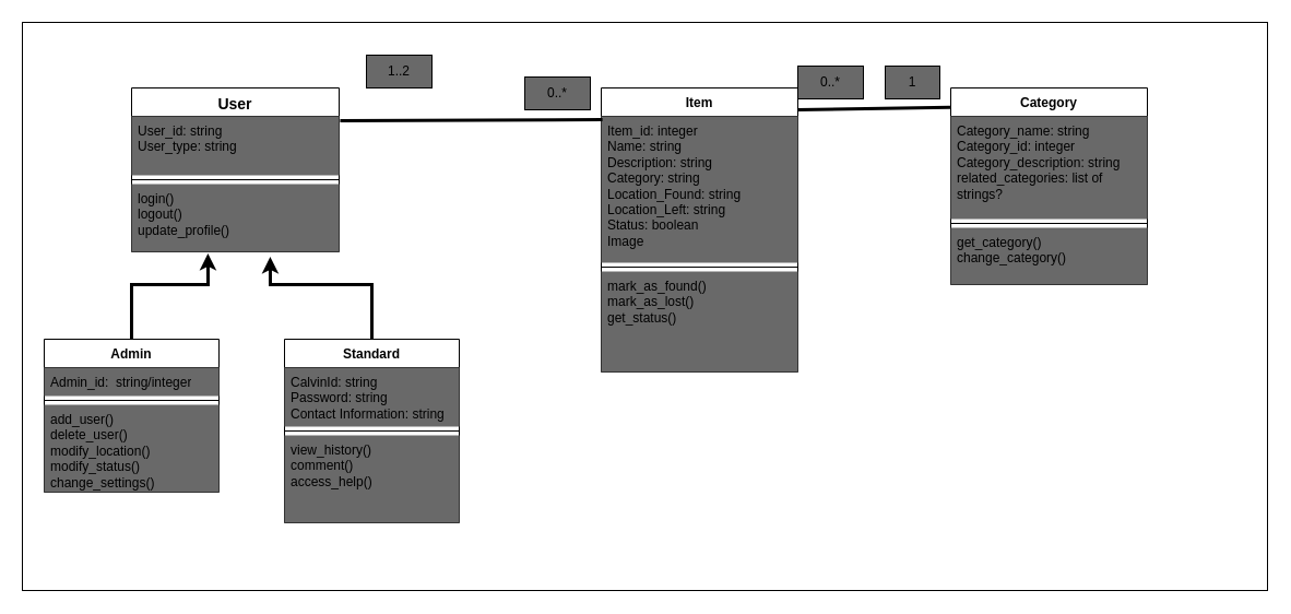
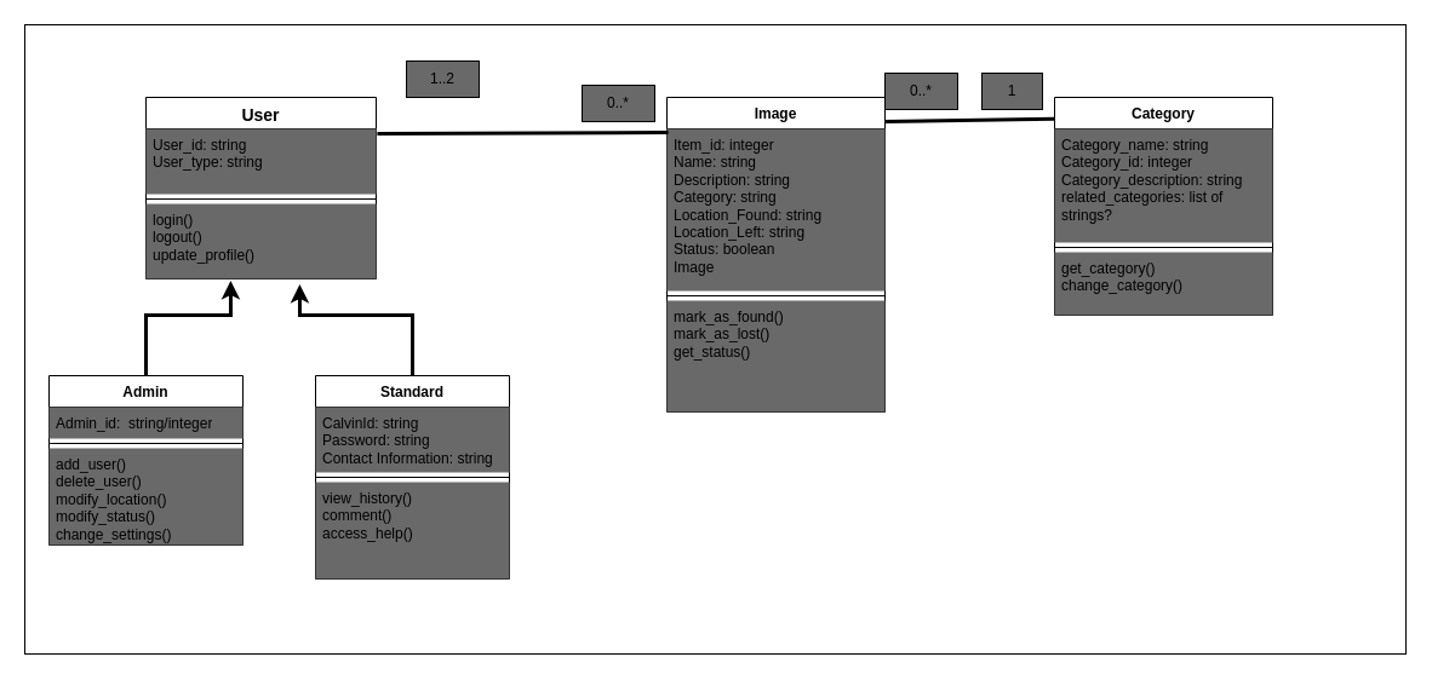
  <mxCell id="0" />
  <mxCell id="1" parent="0" />
  <mxCell id="2" value="" style="rounded=0;whiteSpace=wrap;html=1;" vertex="1" parent="1"><mxGeometry x="20" y="20" width="1140" height="520" as="geometry" /></mxCell>
  <mxCell id="3" value="&lt;font style=&quot;font-size: 14px;&quot;&gt;User&lt;/font&gt;" style="swimlane;fontStyle=1;align=center;verticalAlign=top;childLayout=stackLayout;horizontal=1;startSize=26;horizontalStack=0;resizeParent=1;resizeParentMax=0;resizeLast=0;collapsible=1;marginBottom=0;whiteSpace=wrap;html=1;" parent="1" vertex="1"><mxGeometry x="120" y="80" width="190" height="150" as="geometry" /></mxCell>
  <mxCell id="4" value="User_id: string&lt;br&gt;User_type: string&lt;br&gt;" style="text;strokeColor=none;fillColor=#696969;align=left;verticalAlign=top;spacingLeft=4;spacingRight=4;overflow=hidden;rotatable=0;points=[[0,0.5],[1,0.5]];portConstraint=eastwest;whiteSpace=wrap;html=1;" parent="3" vertex="1"><mxGeometry y="26" width="190" height="54" as="geometry" /></mxCell>
  <mxCell id="5" value="" style="line;strokeWidth=1;fillColor=none;align=left;verticalAlign=middle;spacingTop=-1;spacingLeft=3;spacingRight=3;rotatable=0;labelPosition=right;points=[];portConstraint=eastwest;strokeColor=inherit;" parent="3" vertex="1"><mxGeometry y="80" width="190" height="8" as="geometry" /></mxCell>
  <mxCell id="6" value="login()&lt;br&gt;logout()&lt;br&gt;update_profile()" style="text;strokeColor=none;fillColor=#696969;align=left;verticalAlign=top;spacingLeft=4;spacingRight=4;overflow=hidden;rotatable=0;points=[[0,0.5],[1,0.5]];portConstraint=eastwest;whiteSpace=wrap;html=1;" parent="3" vertex="1"><mxGeometry y="88" width="190" height="62" as="geometry" /></mxCell>
- <mxCell id="7" value="Item" style="swimlane;fontStyle=1;align=center;verticalAlign=top;childLayout=stackLayout;horizontal=1;startSize=26;horizontalStack=0;resizeParent=1;resizeParentMax=0;resizeLast=0;collapsible=1;marginBottom=0;whiteSpace=wrap;html=1;" parent="1" vertex="1"><mxGeometry x="550" y="80" width="180" height="260" as="geometry" /></mxCell>
+ <mxCell id="7" value="Image" style="swimlane;fontStyle=1;align=center;verticalAlign=top;childLayout=stackLayout;horizontal=1;startSize=26;horizontalStack=0;resizeParent=1;resizeParentMax=0;resizeLast=0;collapsible=1;marginBottom=0;whiteSpace=wrap;html=1;" parent="1" vertex="1"><mxGeometry x="550" y="80" width="180" height="260" as="geometry" /></mxCell>
  <mxCell id="8" value="Item_id: integer&lt;br&gt;Name: string&lt;br&gt;Description: string&lt;br&gt;Category: string&lt;br&gt;Location_Found: string&lt;br&gt;Location_Left: string&lt;br&gt;Status: boolean&lt;br&gt;Image" style="text;strokeColor=none;fillColor=#696969;align=left;verticalAlign=top;spacingLeft=4;spacingRight=4;overflow=hidden;rotatable=0;points=[[0,0.5],[1,0.5]];portConstraint=eastwest;whiteSpace=wrap;html=1;" parent="7" vertex="1"><mxGeometry y="26" width="180" height="134" as="geometry" /></mxCell>
  <mxCell id="9" value="" style="line;strokeWidth=1;fillColor=none;align=left;verticalAlign=middle;spacingTop=-1;spacingLeft=3;spacingRight=3;rotatable=0;labelPosition=right;points=[];portConstraint=eastwest;strokeColor=inherit;" parent="7" vertex="1"><mxGeometry y="160" width="180" height="8" as="geometry" /></mxCell>
  <mxCell id="10" value="mark_as_found()&lt;br&gt;mark_as_lost()&lt;br&gt;get_status()" style="text;strokeColor=none;fillColor=#696969;align=left;verticalAlign=top;spacingLeft=4;spacingRight=4;overflow=hidden;rotatable=0;points=[[0,0.5],[1,0.5]];portConstraint=eastwest;whiteSpace=wrap;html=1;" parent="7" vertex="1"><mxGeometry y="168" width="180" height="92" as="geometry" /></mxCell>
  <mxCell id="11" value="Admin" style="swimlane;fontStyle=1;align=center;verticalAlign=top;childLayout=stackLayout;horizontal=1;startSize=26;horizontalStack=0;resizeParent=1;resizeParentMax=0;resizeLast=0;collapsible=1;marginBottom=0;whiteSpace=wrap;html=1;" parent="1" vertex="1"><mxGeometry x="40" y="310" width="160" height="140" as="geometry" /></mxCell>
  <mxCell id="12" value="Admin_id:&amp;nbsp; string/integer" style="text;strokeColor=none;fillColor=#696969;align=left;verticalAlign=top;spacingLeft=4;spacingRight=4;overflow=hidden;rotatable=0;points=[[0,0.5],[1,0.5]];portConstraint=eastwest;whiteSpace=wrap;html=1;" parent="11" vertex="1"><mxGeometry y="26" width="160" height="26" as="geometry" /></mxCell>
  <mxCell id="13" value="" style="line;strokeWidth=1;fillColor=none;align=left;verticalAlign=middle;spacingTop=-1;spacingLeft=3;spacingRight=3;rotatable=0;labelPosition=right;points=[];portConstraint=eastwest;strokeColor=inherit;" parent="11" vertex="1"><mxGeometry y="52" width="160" height="8" as="geometry" /></mxCell>
  <mxCell id="14" value="add_user()&lt;br&gt;delete_user()&lt;br&gt;modify_location()&lt;br&gt;modify_status()&lt;br&gt;change_settings()&lt;br&gt;" style="text;strokeColor=none;fillColor=#696969;align=left;verticalAlign=top;spacingLeft=4;spacingRight=4;overflow=hidden;rotatable=0;points=[[0,0.5],[1,0.5]];portConstraint=eastwest;whiteSpace=wrap;html=1;" parent="11" vertex="1"><mxGeometry y="60" width="160" height="80" as="geometry" /></mxCell>
  <mxCell id="15" value="Standard" style="swimlane;fontStyle=1;align=center;verticalAlign=top;childLayout=stackLayout;horizontal=1;startSize=26;horizontalStack=0;resizeParent=1;resizeParentMax=0;resizeLast=0;collapsible=1;marginBottom=0;whiteSpace=wrap;html=1;" parent="1" vertex="1"><mxGeometry x="260" y="310" width="160" height="168" as="geometry" /></mxCell>
  <mxCell id="16" value="CalvinId: string&lt;br style=&quot;border-color: var(--border-color);&quot;&gt;Password: string&lt;br style=&quot;border-color: var(--border-color);&quot;&gt;Contact Information: string" style="text;strokeColor=none;fillColor=#696969;align=left;verticalAlign=top;spacingLeft=4;spacingRight=4;overflow=hidden;rotatable=0;points=[[0,0.5],[1,0.5]];portConstraint=eastwest;whiteSpace=wrap;html=1;" parent="15" vertex="1"><mxGeometry y="26" width="160" height="54" as="geometry" /></mxCell>
  <mxCell id="17" value="" style="line;strokeWidth=1;fillColor=none;align=left;verticalAlign=middle;spacingTop=-1;spacingLeft=3;spacingRight=3;rotatable=0;labelPosition=right;points=[];portConstraint=eastwest;strokeColor=inherit;" parent="15" vertex="1"><mxGeometry y="80" width="160" height="8" as="geometry" /></mxCell>
  <mxCell id="18" value="view_history()&lt;br&gt;comment()&lt;br&gt;access_help()" style="text;strokeColor=none;fillColor=#696969;align=left;verticalAlign=top;spacingLeft=4;spacingRight=4;overflow=hidden;rotatable=0;points=[[0,0.5],[1,0.5]];portConstraint=eastwest;whiteSpace=wrap;html=1;" parent="15" vertex="1"><mxGeometry y="88" width="160" height="80" as="geometry" /></mxCell>
  <mxCell id="19" value="" style="endArrow=classic;html=1;rounded=0;entryX=0.368;entryY=1.024;entryDx=0;entryDy=0;entryPerimeter=0;strokeWidth=3;" parent="1" target="6" edge="1"><mxGeometry width="50" height="50" relative="1" as="geometry"><mxPoint x="120" y="310" as="sourcePoint" /><mxPoint x="170" y="260" as="targetPoint" /><Array as="points"><mxPoint x="120" y="260" /><mxPoint x="190" y="260" /></Array></mxGeometry></mxCell>
  <mxCell id="20" value="" style="endArrow=classic;html=1;rounded=0;entryX=0.668;entryY=1.073;entryDx=0;entryDy=0;entryPerimeter=0;strokeWidth=3;shadow=0;" parent="1" target="6" edge="1"><mxGeometry width="50" height="50" relative="1" as="geometry"><mxPoint x="340" y="310" as="sourcePoint" /><mxPoint x="390" y="260" as="targetPoint" /><Array as="points"><mxPoint x="340" y="260" /><mxPoint x="247" y="260" /></Array></mxGeometry></mxCell>
  <mxCell id="21" value="Category" style="swimlane;fontStyle=1;align=center;verticalAlign=top;childLayout=stackLayout;horizontal=1;startSize=26;horizontalStack=0;resizeParent=1;resizeParentMax=0;resizeLast=0;collapsible=1;marginBottom=0;whiteSpace=wrap;html=1;" parent="1" vertex="1"><mxGeometry x="870" y="80" width="180" height="180" as="geometry" /></mxCell>
  <mxCell id="22" value="Category_name: string&lt;br&gt;Category_id: integer&lt;br&gt;Category_description: string&lt;br&gt;related_categories: list of strings?" style="text;strokeColor=none;fillColor=#696969;align=left;verticalAlign=top;spacingLeft=4;spacingRight=4;overflow=hidden;rotatable=0;points=[[0,0.5],[1,0.5]];portConstraint=eastwest;whiteSpace=wrap;html=1;" parent="21" vertex="1"><mxGeometry y="26" width="180" height="94" as="geometry" /></mxCell>
  <mxCell id="23" value="" style="line;strokeWidth=1;fillColor=none;align=left;verticalAlign=middle;spacingTop=-1;spacingLeft=3;spacingRight=3;rotatable=0;labelPosition=right;points=[];portConstraint=eastwest;strokeColor=inherit;" parent="21" vertex="1"><mxGeometry y="120" width="180" height="8" as="geometry" /></mxCell>
  <mxCell id="24" value="get_category()&lt;br&gt;change_category()" style="text;strokeColor=none;fillColor=#696969;align=left;verticalAlign=top;spacingLeft=4;spacingRight=4;overflow=hidden;rotatable=0;points=[[0,0.5],[1,0.5]];portConstraint=eastwest;whiteSpace=wrap;html=1;" parent="21" vertex="1"><mxGeometry y="128" width="180" height="52" as="geometry" /></mxCell>
  <mxCell id="25" value="" style="endArrow=none;html=1;rounded=0;entryX=-0.002;entryY=0.099;entryDx=0;entryDy=0;entryPerimeter=0;labelBorderColor=none;shadow=0;strokeWidth=3;" parent="1" target="21" edge="1"><mxGeometry width="50" height="50" relative="1" as="geometry"><mxPoint x="730" y="100" as="sourcePoint" /><mxPoint x="780" y="50" as="targetPoint" /></mxGeometry></mxCell>
  <mxCell id="26" value="1" style="text;html=1;strokeColor=#000000;fillColor=#696969;align=center;verticalAlign=middle;whiteSpace=wrap;rounded=0;" parent="1" vertex="1"><mxGeometry x="810" y="60" width="50" height="30" as="geometry" /></mxCell>
  <mxCell id="27" value="0..*" style="text;html=1;strokeColor=#000000;fillColor=#696969;align=center;verticalAlign=middle;whiteSpace=wrap;rounded=0;" parent="1" vertex="1"><mxGeometry x="730" y="60" width="60" height="30" as="geometry" /></mxCell>
  <mxCell id="28" value="" style="endArrow=none;html=1;rounded=0;entryX=0.006;entryY=0.022;entryDx=0;entryDy=0;entryPerimeter=0;exitX=1.005;exitY=0.074;exitDx=0;exitDy=0;exitPerimeter=0;strokeWidth=3;" parent="1" source="4" target="8" edge="1"><mxGeometry width="50" height="50" relative="1" as="geometry"><mxPoint x="340" y="110" as="sourcePoint" /><mxPoint x="540" y="110" as="targetPoint" /></mxGeometry></mxCell>
  <mxCell id="29" value="0..*" style="text;html=1;strokeColor=#000000;fillColor=#696969;align=center;verticalAlign=middle;whiteSpace=wrap;rounded=0;" parent="1" vertex="1"><mxGeometry x="480" y="70" width="60" height="30" as="geometry" /></mxCell>
  <mxCell id="30" value="1..2" style="text;html=1;strokeColor=#000000;fillColor=#696969;align=center;verticalAlign=middle;whiteSpace=wrap;rounded=0;" parent="1" vertex="1"><mxGeometry x="335" y="50" width="60" height="30" as="geometry" /></mxCell>
